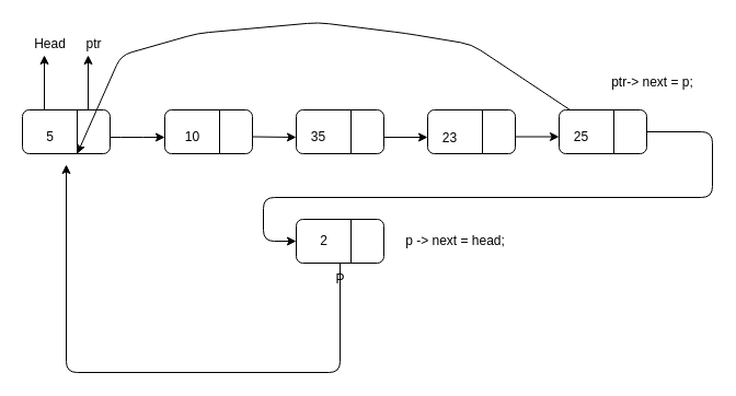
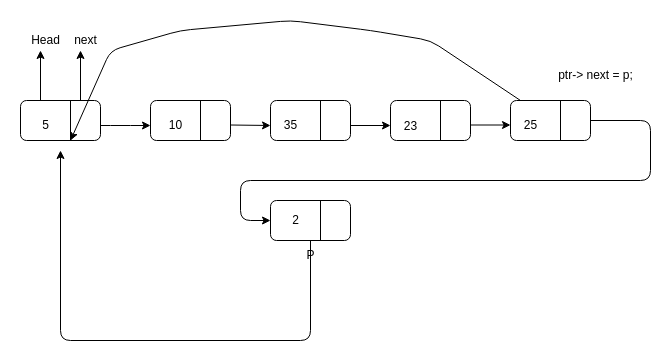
  <mxCell id="0" />
  <mxCell id="1" parent="0" />
  <mxCell id="2" value="" style="rounded=1;whiteSpace=wrap;html=1;" vertex="1" parent="1"><mxGeometry x="20" y="100" width="80" height="40" as="geometry" /></mxCell>
  <mxCell id="3" value="" style="endArrow=none;html=1;" edge="1" parent="1"><mxGeometry width="50" height="50" relative="1" as="geometry"><mxPoint x="70" y="140" as="sourcePoint" /><mxPoint x="70" y="100" as="targetPoint" /></mxGeometry></mxCell>
  <mxCell id="4" value="" style="rounded=1;whiteSpace=wrap;html=1;" vertex="1" parent="1"><mxGeometry x="150" y="100" width="80" height="40" as="geometry" /></mxCell>
  <mxCell id="5" value="" style="endArrow=none;html=1;" edge="1" parent="1"><mxGeometry width="50" height="50" relative="1" as="geometry"><mxPoint x="200" y="140" as="sourcePoint" /><mxPoint x="200" y="100" as="targetPoint" /></mxGeometry></mxCell>
  <mxCell id="6" value="" style="rounded=1;whiteSpace=wrap;html=1;" vertex="1" parent="1"><mxGeometry x="270" y="100" width="80" height="40" as="geometry" /></mxCell>
  <mxCell id="7" value="" style="endArrow=none;html=1;" edge="1" parent="1"><mxGeometry width="50" height="50" relative="1" as="geometry"><mxPoint x="320" y="140" as="sourcePoint" /><mxPoint x="320" y="100" as="targetPoint" /></mxGeometry></mxCell>
  <mxCell id="8" value="" style="rounded=1;whiteSpace=wrap;html=1;" vertex="1" parent="1"><mxGeometry x="390" y="100" width="80" height="40" as="geometry" /></mxCell>
  <mxCell id="9" value="" style="endArrow=none;html=1;" edge="1" parent="1"><mxGeometry width="50" height="50" relative="1" as="geometry"><mxPoint x="440" y="140" as="sourcePoint" /><mxPoint x="440" y="100" as="targetPoint" /></mxGeometry></mxCell>
  <mxCell id="10" style="edgeStyle=none;html=1;" edge="1" parent="1" source="12"><mxGeometry relative="1" as="geometry"><mxPoint x="70" y="140" as="targetPoint" /><Array as="points"><mxPoint x="430" y="40" /><mxPoint x="370" y="30" /><mxPoint x="290" y="20" /><mxPoint x="180" y="30" /><mxPoint x="110" y="50" /></Array></mxGeometry></mxCell>
  <mxCell id="11" value="" style="edgeStyle=none;html=1;entryX=0;entryY=0.5;entryDx=0;entryDy=0;" edge="1" parent="1" source="12" target="26"><mxGeometry relative="1" as="geometry"><mxPoint x="240" y="230" as="targetPoint" /><Array as="points"><mxPoint x="650" y="120" /><mxPoint x="650" y="180" /><mxPoint x="240" y="180" /><mxPoint x="240" y="220" /></Array></mxGeometry></mxCell>
  <mxCell id="12" value="" style="rounded=1;whiteSpace=wrap;html=1;" vertex="1" parent="1"><mxGeometry x="510" y="100" width="80" height="40" as="geometry" /></mxCell>
  <mxCell id="13" value="" style="endArrow=none;html=1;" edge="1" parent="1"><mxGeometry width="50" height="50" relative="1" as="geometry"><mxPoint x="560" y="140" as="sourcePoint" /><mxPoint x="560" y="100" as="targetPoint" /></mxGeometry></mxCell>
  <mxCell id="14" value="5" style="text;html=1;align=center;verticalAlign=middle;resizable=0;points=[];autosize=1;strokeColor=none;fillColor=none;" vertex="1" parent="1"><mxGeometry x="30" y="110" width="30" height="30" as="geometry" /></mxCell>
  <mxCell id="15" value="10" style="text;html=1;align=center;verticalAlign=middle;resizable=0;points=[];autosize=1;strokeColor=none;fillColor=none;" vertex="1" parent="1"><mxGeometry x="155" y="110" width="40" height="30" as="geometry" /></mxCell>
  <mxCell id="16" value="35" style="text;html=1;align=center;verticalAlign=middle;resizable=0;points=[];autosize=1;strokeColor=none;fillColor=none;" vertex="1" parent="1"><mxGeometry x="270" y="110" width="40" height="30" as="geometry" /></mxCell>
  <mxCell id="17" value="23" style="text;html=1;align=center;verticalAlign=middle;resizable=0;points=[];autosize=1;strokeColor=none;fillColor=none;" vertex="1" parent="1"><mxGeometry x="390" y="111" width="40" height="30" as="geometry" /></mxCell>
  <mxCell id="18" value="25" style="text;html=1;align=center;verticalAlign=middle;resizable=0;points=[];autosize=1;strokeColor=none;fillColor=none;" vertex="1" parent="1"><mxGeometry x="510" y="110" width="40" height="30" as="geometry" /></mxCell>
  <mxCell id="19" value="" style="endArrow=classic;html=1;exitX=1;exitY=0.5;exitDx=0;exitDy=0;entryX=0;entryY=0.5;entryDx=0;entryDy=0;" edge="1" parent="1"><mxGeometry width="50" height="50" relative="1" as="geometry"><mxPoint x="100" y="125" as="sourcePoint" /><mxPoint x="150" y="125" as="targetPoint" /><Array as="points"><mxPoint x="120" y="125" /></Array></mxGeometry></mxCell>
  <mxCell id="20" value="" style="endArrow=classic;html=1;exitX=1;exitY=0.5;exitDx=0;exitDy=0;" edge="1" parent="1"><mxGeometry width="50" height="50" relative="1" as="geometry"><mxPoint x="230" y="124.5" as="sourcePoint" /><mxPoint x="270" y="125" as="targetPoint" /></mxGeometry></mxCell>
  <mxCell id="21" value="" style="endArrow=classic;html=1;" edge="1" parent="1"><mxGeometry width="50" height="50" relative="1" as="geometry"><mxPoint x="350" y="125" as="sourcePoint" /><mxPoint x="390" y="125" as="targetPoint" /></mxGeometry></mxCell>
  <mxCell id="22" value="" style="endArrow=classic;html=1;" edge="1" parent="1"><mxGeometry width="50" height="50" relative="1" as="geometry"><mxPoint x="470" y="124.5" as="sourcePoint" /><mxPoint x="510" y="124.5" as="targetPoint" /></mxGeometry></mxCell>
  <mxCell id="23" value="" style="endArrow=classic;html=1;" edge="1" parent="1"><mxGeometry width="50" height="50" relative="1" as="geometry"><mxPoint x="40" y="100" as="sourcePoint" /><mxPoint x="40" y="50" as="targetPoint" /></mxGeometry></mxCell>
  <mxCell id="24" value="Head" style="text;html=1;align=center;verticalAlign=middle;resizable=0;points=[];autosize=1;strokeColor=none;fillColor=none;" vertex="1" parent="1"><mxGeometry x="20" y="25" width="50" height="30" as="geometry" /></mxCell>
  <mxCell id="25" value="" style="edgeStyle=none;html=1;entryX=1;entryY=1.333;entryDx=0;entryDy=0;entryPerimeter=0;" edge="1" parent="1" source="26" target="14"><mxGeometry relative="1" as="geometry"><mxPoint x="60" y="180" as="targetPoint" /><Array as="points"><mxPoint x="310" y="340" /><mxPoint x="60" y="340" /></Array></mxGeometry></mxCell>
  <mxCell id="26" value="" style="rounded=1;whiteSpace=wrap;html=1;" vertex="1" parent="1"><mxGeometry x="270" y="200" width="80" height="40" as="geometry" /></mxCell>
  <mxCell id="27" value="" style="endArrow=none;html=1;" edge="1" parent="1"><mxGeometry width="50" height="50" relative="1" as="geometry"><mxPoint x="320" y="240" as="sourcePoint" /><mxPoint x="320" y="200" as="targetPoint" /></mxGeometry></mxCell>
  <mxCell id="28" value="2" style="text;html=1;align=center;verticalAlign=middle;resizable=0;points=[];autosize=1;strokeColor=none;fillColor=none;" vertex="1" parent="1"><mxGeometry x="280" y="205" width="30" height="30" as="geometry" /></mxCell>
  <mxCell id="29" value="" style="endArrow=classic;html=1;" edge="1" parent="1"><mxGeometry width="50" height="50" relative="1" as="geometry"><mxPoint x="80" y="100" as="sourcePoint" /><mxPoint x="80" y="50" as="targetPoint" /></mxGeometry></mxCell>
- <mxCell id="30" value="ptr" style="text;html=1;align=center;verticalAlign=middle;resizable=0;points=[];autosize=1;strokeColor=none;fillColor=none;" vertex="1" parent="1"><mxGeometry x="65" y="25" width="40" height="30" as="geometry" /></mxCell>
+ <mxCell id="30" value="next" style="text;html=1;align=center;verticalAlign=middle;resizable=0;points=[];autosize=1;strokeColor=none;fillColor=none;" vertex="1" parent="1"><mxGeometry x="65" y="25" width="40" height="30" as="geometry" /></mxCell>
  <mxCell id="31" value="P" style="text;html=1;align=center;verticalAlign=middle;resizable=0;points=[];autosize=1;strokeColor=none;fillColor=none;" vertex="1" parent="1"><mxGeometry x="295" y="240" width="30" height="30" as="geometry" /></mxCell>
  <mxCell id="32" value="ptr-&amp;gt; next = p;&lt;br&gt;" style="text;html=1;align=center;verticalAlign=middle;resizable=0;points=[];autosize=1;strokeColor=none;fillColor=none;" vertex="1" parent="1"><mxGeometry x="545" y="60" width="100" height="30" as="geometry" /></mxCell>
- <mxCell id="33" value="p -&amp;gt; next = head;" style="text;html=1;align=center;verticalAlign=middle;resizable=0;points=[];autosize=1;strokeColor=none;fillColor=none;" vertex="1" parent="1"><mxGeometry x="360" y="205" width="110" height="30" as="geometry" /></mxCell>
